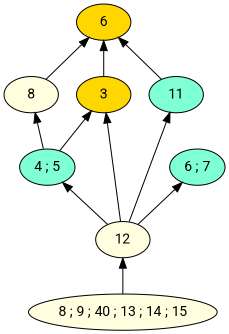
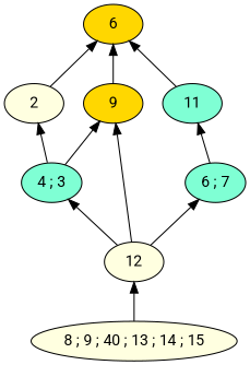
  strict digraph {
    fontname=Roboto
    node [fillcolor=lightyellow fontname=Roboto style=filled]
    edge [dir=back fontname=Roboto]
    n1 [fillcolor=gold height=0.5 label=6 width=0.75]
-   n2 [height=0.5 label=8 width=0.75]
-   n3 [fillcolor=gold height=0.5 label=3 width=0.75]
+   n2 [height=0.5 label=2 width=0.75]
+   n3 [fillcolor=gold height=0.5 label=9 width=0.75]
    n4 [fillcolor=aquamarine height=0.5 label=11 width=0.75]
-   n5 [fillcolor=aquamarine height=0.5 label="4 ; 5" width=0.75]
+   n5 [fillcolor=aquamarine height=0.5 label="4 ; 3" width=0.75]
    n6 [height=0.5 label=12 width=0.75]
    n7 [fillcolor=aquamarine height=0.5 label="6 ; 7" width=0.75]
    n8 [height=0.5 label="8 ; 9 ; 40 ; 13 ; 14 ; 15" width=2.5456]
    n1 -> n2
    n1 -> n3
    n1 -> n4
    n2 -> n5
    n3 -> n5
    n3 -> n6
-   n4 -> n6
+   n4 -> n7
    n5 -> n6
    n6 -> n8
    n7 -> n6
  }
